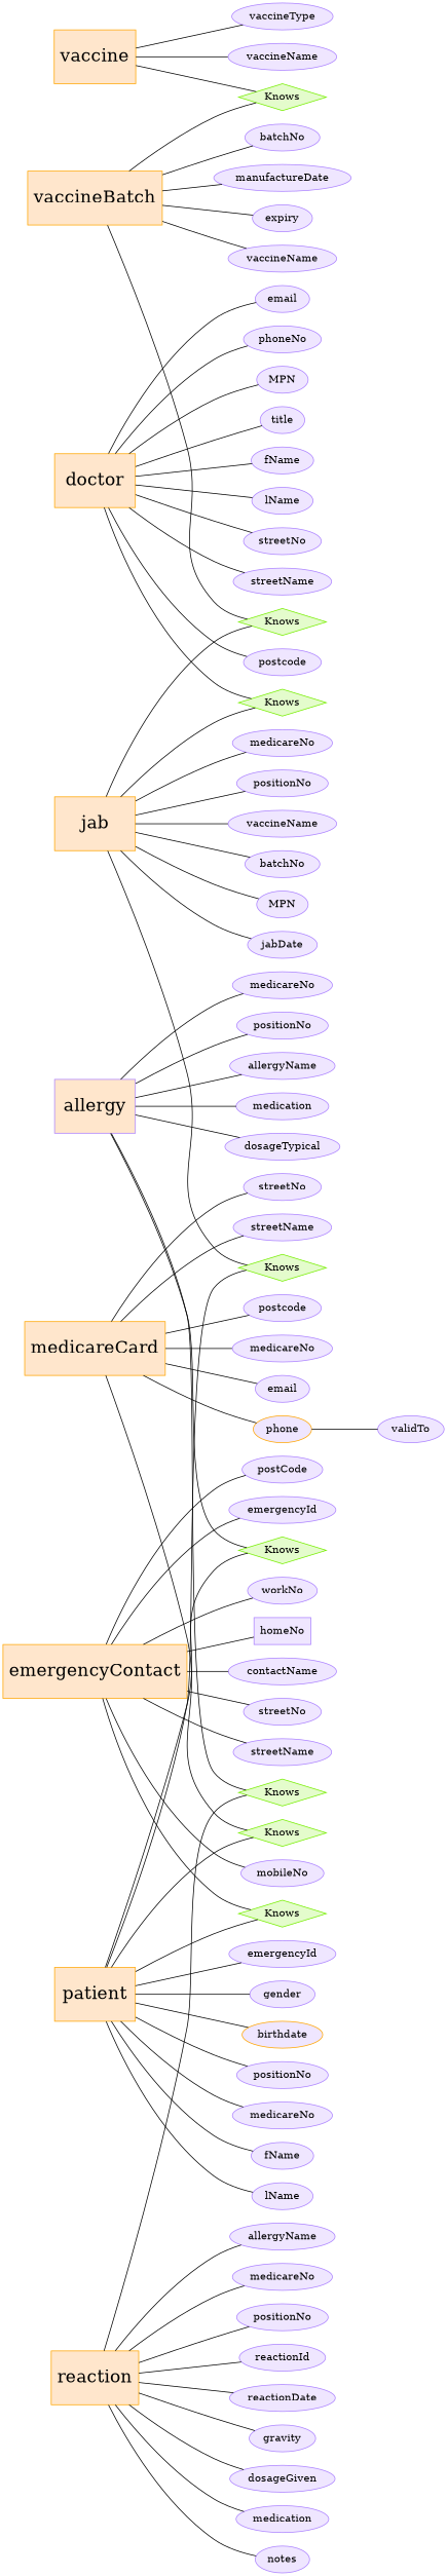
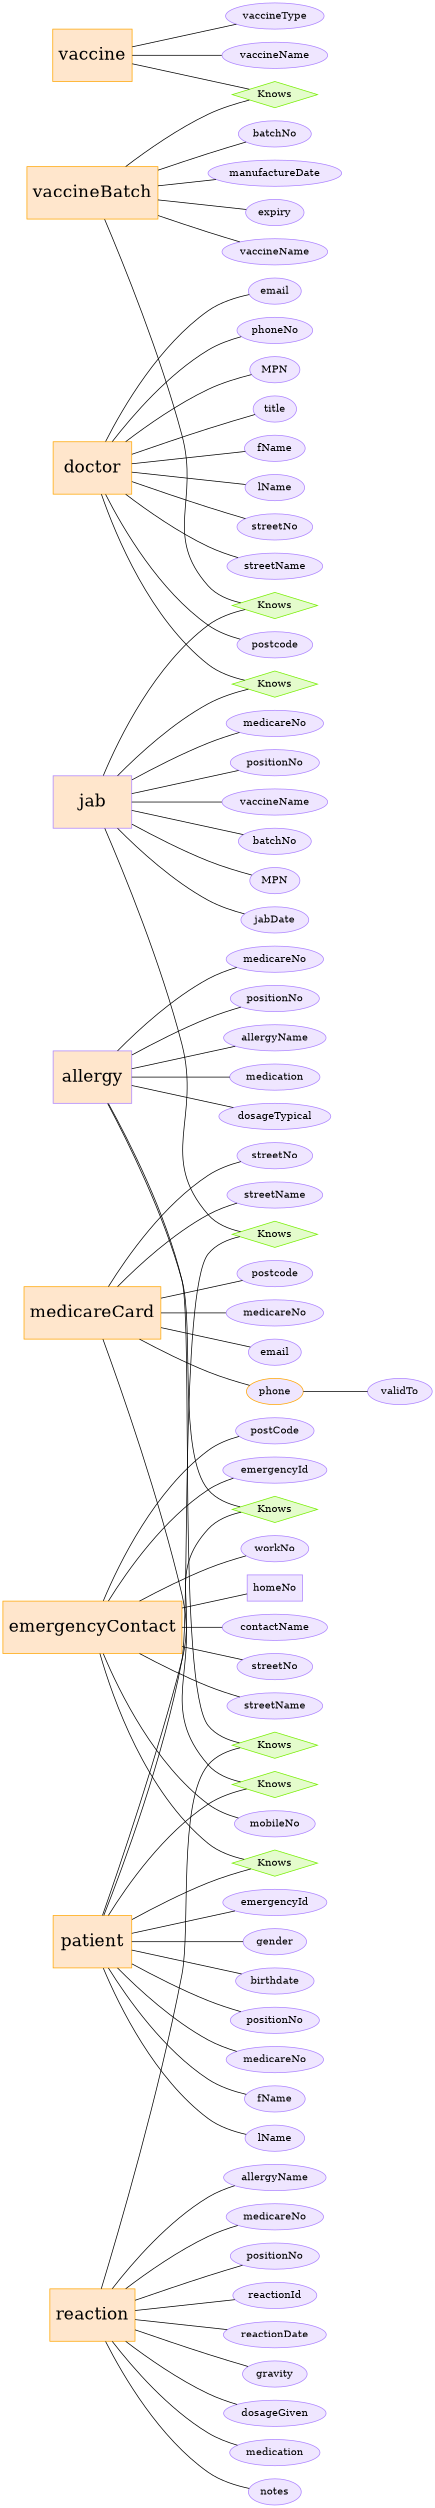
  graph {
    rankdir=LR
    splines=true
    node [color=mediumpurple1 fillcolor="#EFE6FF" shape=ellipse style=filled]
    allergy [fillcolor="#FFE6CC" fontsize=24 height=1 shape=box width=1.5]
    doctor [color=orange fillcolor="#FFE6CC" fontsize=24 height=1 shape=box width=1.5]
    emergencyContact [color=orange fillcolor="#FFE6CC" fontsize=24 height=1 shape=box width=1.5]
-   jab [color=orange fillcolor="#FFE6CC" fontsize=24 height=1 shape=box width=1.5]
+   jab [fillcolor="#FFE6CC" fontsize=24 height=1 shape=box width=1.5]
    medicareCard [color=orange fillcolor="#FFE6CC" fontsize=24 height=1 shape=box width=1.5]
    patient [color=orange fillcolor="#FFE6CC" fontsize=24 height=1 shape=box width=1.5]
    reaction [color=orange fillcolor="#FFE6CC" fontsize=24 height=1 shape=box width=1.5]
    vaccine [color=orange fillcolor="#FFE6CC" fontsize=24 height=1 shape=box width=1.5]
    n9 [color=chartreuse2 fillcolor="#E4FCCC" label=Knows shape=diamond]
    vaccineBatch [color=orange fillcolor="#FFE6CC" fontsize=24 height=1 shape=box width=1.5]
    n11 [color=chartreuse2 fillcolor="#E4FCCC" label=Knows shape=diamond]
    n12 [color=chartreuse2 fillcolor="#E4FCCC" label=Knows shape=diamond]
    n13 [color=chartreuse2 fillcolor="#E4FCCC" label=Knows shape=diamond]
    n14 [color=chartreuse2 fillcolor="#E4FCCC" label=Knows shape=diamond]
    n15 [color=chartreuse2 fillcolor="#E4FCCC" label=Knows shape=diamond]
    n16 [color=chartreuse2 fillcolor="#E4FCCC" label=Knows shape=diamond]
    n17 [color=chartreuse2 fillcolor="#E4FCCC" label=Knows shape=diamond]
    n18 [label=allergyName]
    n19 [label=medication]
    n20 [label=dosageTypical]
    n21 [label=medicareNo]
    n22 [label=positionNo]
    n23 [label=MPN]
    n24 [label=title]
    n25 [label=fName]
    n26 [label=lName]
    n27 [label=streetNo]
    n28 [label=streetName]
    n29 [label=postcode]
    n30 [label=email]
    n31 [label=phoneNo]
    n32 [label=emergencyId]
    n33 [label=contactName]
    n34 [label=workNo]
    n35 [label=homeNo shape=box]
    n36 [label=mobileNo]
    n37 [label=streetNo]
    n38 [label=streetName]
    n39 [label=postCode]
    n40 [label=medicareNo]
    n41 [label=positionNo]
    n42 [label=vaccineName]
    n43 [label=batchNo]
    n44 [label=MPN]
    n45 [label=jabDate]
    n46 [label=medicareNo]
    n47 [label=email]
    n48 [label=validTo]
    n49 [color=orange label=phone]
    n50 [label=streetNo]
    n51 [label=streetName]
    n52 [label=postcode]
-   n53 [color=orange label=birthdate]
+   n53 [label=birthdate]
    n54 [label=positionNo]
    n55 [label=medicareNo]
    n56 [label=fName]
    n57 [label=lName]
    n58 [label=gender]
    n59 [label=emergencyId]
    n60 [label=reactionId]
    n61 [label=reactionDate]
    n62 [label=gravity]
    n63 [label=dosageGiven]
    n64 [label=medication]
    n65 [label=notes]
    n66 [label=allergyName]
    n67 [label=medicareNo]
    n68 [label=positionNo]
    n69 [label=vaccineType]
    n70 [label=vaccineName]
    n71 [label=batchNo]
    n72 [label=manufactureDate]
    n73 [label=expiry]
    n74 [label=vaccineName]
    subgraph sub_1 {
      allergy
    }
    subgraph sub_2 {
      doctor
    }
    subgraph sub_3 {
      emergencyContact
    }
    subgraph sub_4 {
      jab
    }
    subgraph sub_5 {
      medicareCard
    }
    subgraph sub_6 {
      patient
    }
    subgraph sub_7 {
      reaction
    }
    subgraph sub_8 {
      vaccine
    }
    subgraph sub_9 {
      subgraph sub_10 {
        n9
      }
    }
    subgraph sub_11 {
      vaccineBatch
    }
    subgraph sub_12 {
      subgraph sub_13 {
        n11
      }
    }
    subgraph sub_14 {
      subgraph sub_15 {
        n12
      }
    }
    subgraph sub_16 {
      subgraph sub_17 {
        n13
      }
    }
    subgraph sub_18 {
      subgraph sub_19 {
        n14
      }
    }
    subgraph sub_20 {
      subgraph sub_21 {
        n15
      }
    }
    subgraph sub_22 {
      subgraph sub_23 {
        n16
      }
    }
    subgraph sub_24 {
      subgraph sub_25 {
        n17
      }
    }
    subgraph sub_26 {
      subgraph sub_27 {
        n18
      }
      subgraph sub_28 {
        n19
      }
      subgraph sub_29 {
        n20
      }
      subgraph sub_30 {
        n21
      }
      subgraph sub_31 {
        n22
      }
    }
    subgraph sub_32 {
      subgraph sub_33 {
        n23
      }
      subgraph sub_34 {
        n24
      }
      subgraph sub_35 {
        n25
      }
      subgraph sub_36 {
        n26
      }
      subgraph sub_37 {
        n27
      }
      subgraph sub_38 {
        n28
      }
      subgraph sub_39 {
        n29
      }
      subgraph sub_40 {
        n30
      }
      subgraph sub_41 {
        n31
      }
    }
    subgraph sub_42 {
      subgraph sub_43 {
        n32
      }
      subgraph sub_44 {
        n33
      }
      subgraph sub_45 {
        n34
      }
      subgraph sub_46 {
        n35
      }
      subgraph sub_47 {
        n36
      }
      subgraph sub_48 {
        n37
      }
      subgraph sub_49 {
        n38
      }
      subgraph sub_50 {
        n39
      }
    }
    subgraph sub_51 {
      subgraph sub_52 {
        n40
      }
      subgraph sub_53 {
        n41
      }
      subgraph sub_54 {
        n42
      }
      subgraph sub_55 {
        n43
      }
      subgraph sub_56 {
        n44
      }
      subgraph sub_57 {
        n45
      }
    }
    subgraph sub_58 {
      subgraph sub_59 {
        n46
      }
      subgraph sub_60 {
        n47
      }
      subgraph sub_61 {
        n48
      }
      subgraph sub_62 {
        n49
      }
      subgraph sub_63 {
        n50
      }
      subgraph sub_64 {
        n51
      }
      subgraph sub_65 {
        n52
      }
    }
    subgraph sub_66 {
      subgraph sub_67 {
        n53
      }
      subgraph sub_68 {
        n54
      }
      subgraph sub_69 {
        n55
      }
      subgraph sub_70 {
        n56
      }
      subgraph sub_71 {
        n57
      }
      subgraph sub_72 {
        n58
      }
      subgraph sub_73 {
        n59
      }
    }
    subgraph sub_74 {
      subgraph sub_75 {
        n60
      }
      subgraph sub_76 {
        n61
      }
      subgraph sub_77 {
        n62
      }
      subgraph sub_78 {
        n63
      }
      subgraph sub_79 {
        n64
      }
      subgraph sub_80 {
        n65
      }
      subgraph sub_81 {
        n66
      }
      subgraph sub_82 {
        n67
      }
      subgraph sub_83 {
        n68
      }
    }
    subgraph sub_84 {
      subgraph sub_85 {
        n69
      }
      subgraph sub_86 {
        n70
      }
    }
    subgraph sub_87 {
      subgraph sub_88 {
        n71
      }
      subgraph sub_89 {
        n72
      }
      subgraph sub_90 {
        n73
      }
      subgraph sub_91 {
        n74
      }
    }
    allergy -- n11
    allergy -- n16
    allergy -- n18
    allergy -- n19
    allergy -- n20
    allergy -- n21
    allergy -- n22
    doctor -- n13
    doctor -- n23
    doctor -- n24
    doctor -- n25
    doctor -- n26
    doctor -- n27
    doctor -- n28
    doctor -- n29
    doctor -- n30
    doctor -- n31
    emergencyContact -- n15
    emergencyContact -- n32
    emergencyContact -- n33
    emergencyContact -- n34
    emergencyContact -- n35
    emergencyContact -- n36
    emergencyContact -- n37
    emergencyContact -- n38
    emergencyContact -- n39
    jab -- n9
    jab -- n12
    jab -- n13
    jab -- n40
    jab -- n41
    jab -- n42
    jab -- n43
    jab -- n44
    jab -- n45
    medicareCard -- n14
    medicareCard -- n46
    medicareCard -- n47
    medicareCard -- n49
    medicareCard -- n50
    medicareCard -- n51
    medicareCard -- n52
    patient -- n9
    patient -- n11
    patient -- n14
    patient -- n15
    patient -- n53
    patient -- n54
    patient -- n55
    patient -- n56
    patient -- n57
    patient -- n58
    patient -- n59
    reaction -- n16
    reaction -- n60
    reaction -- n61
    reaction -- n62
    reaction -- n63
    reaction -- n64
    reaction -- n65
    reaction -- n66
    reaction -- n67
    reaction -- n68
    vaccine -- n17
    vaccine -- n69
    vaccine -- n70
    vaccineBatch -- n12
    vaccineBatch -- n17
    vaccineBatch -- n71
    vaccineBatch -- n72
    vaccineBatch -- n73
    vaccineBatch -- n74
    n49 -- n48
  }
